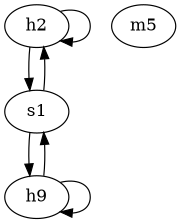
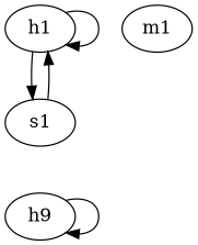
  digraph {
    node [type=host]
    edge [cost=1 dst_port=0 src_port=1]
-   h1 [ip="10.0.0.1" mac="00:00:00:00:00:01" label=h2]
+   h1 [ip="10.0.0.1" mac="00:00:00:00:00:01"]
    s1 [ip="11.0.0.1" type=switch]
    n3 [ip="10.0.0.2" label=h9 mac="00:00:00:00:00:02"]
-   m1 [ip="10.0.0.3" mac="00:00:00:00:00:03" label=m5]
+   m1 [ip="10.0.0.3" mac="00:00:00:00:00:03"]
    h1 -> h1 [dst_port=2]
    h1 -> s1 [src_port=0]
    s1 -> h1 [src_port=0]
-   s1 -> n3
-   n3 -> s1 [dst_port=1 src_port=0]
    n3 -> n3 [dst_port=2]
  }
